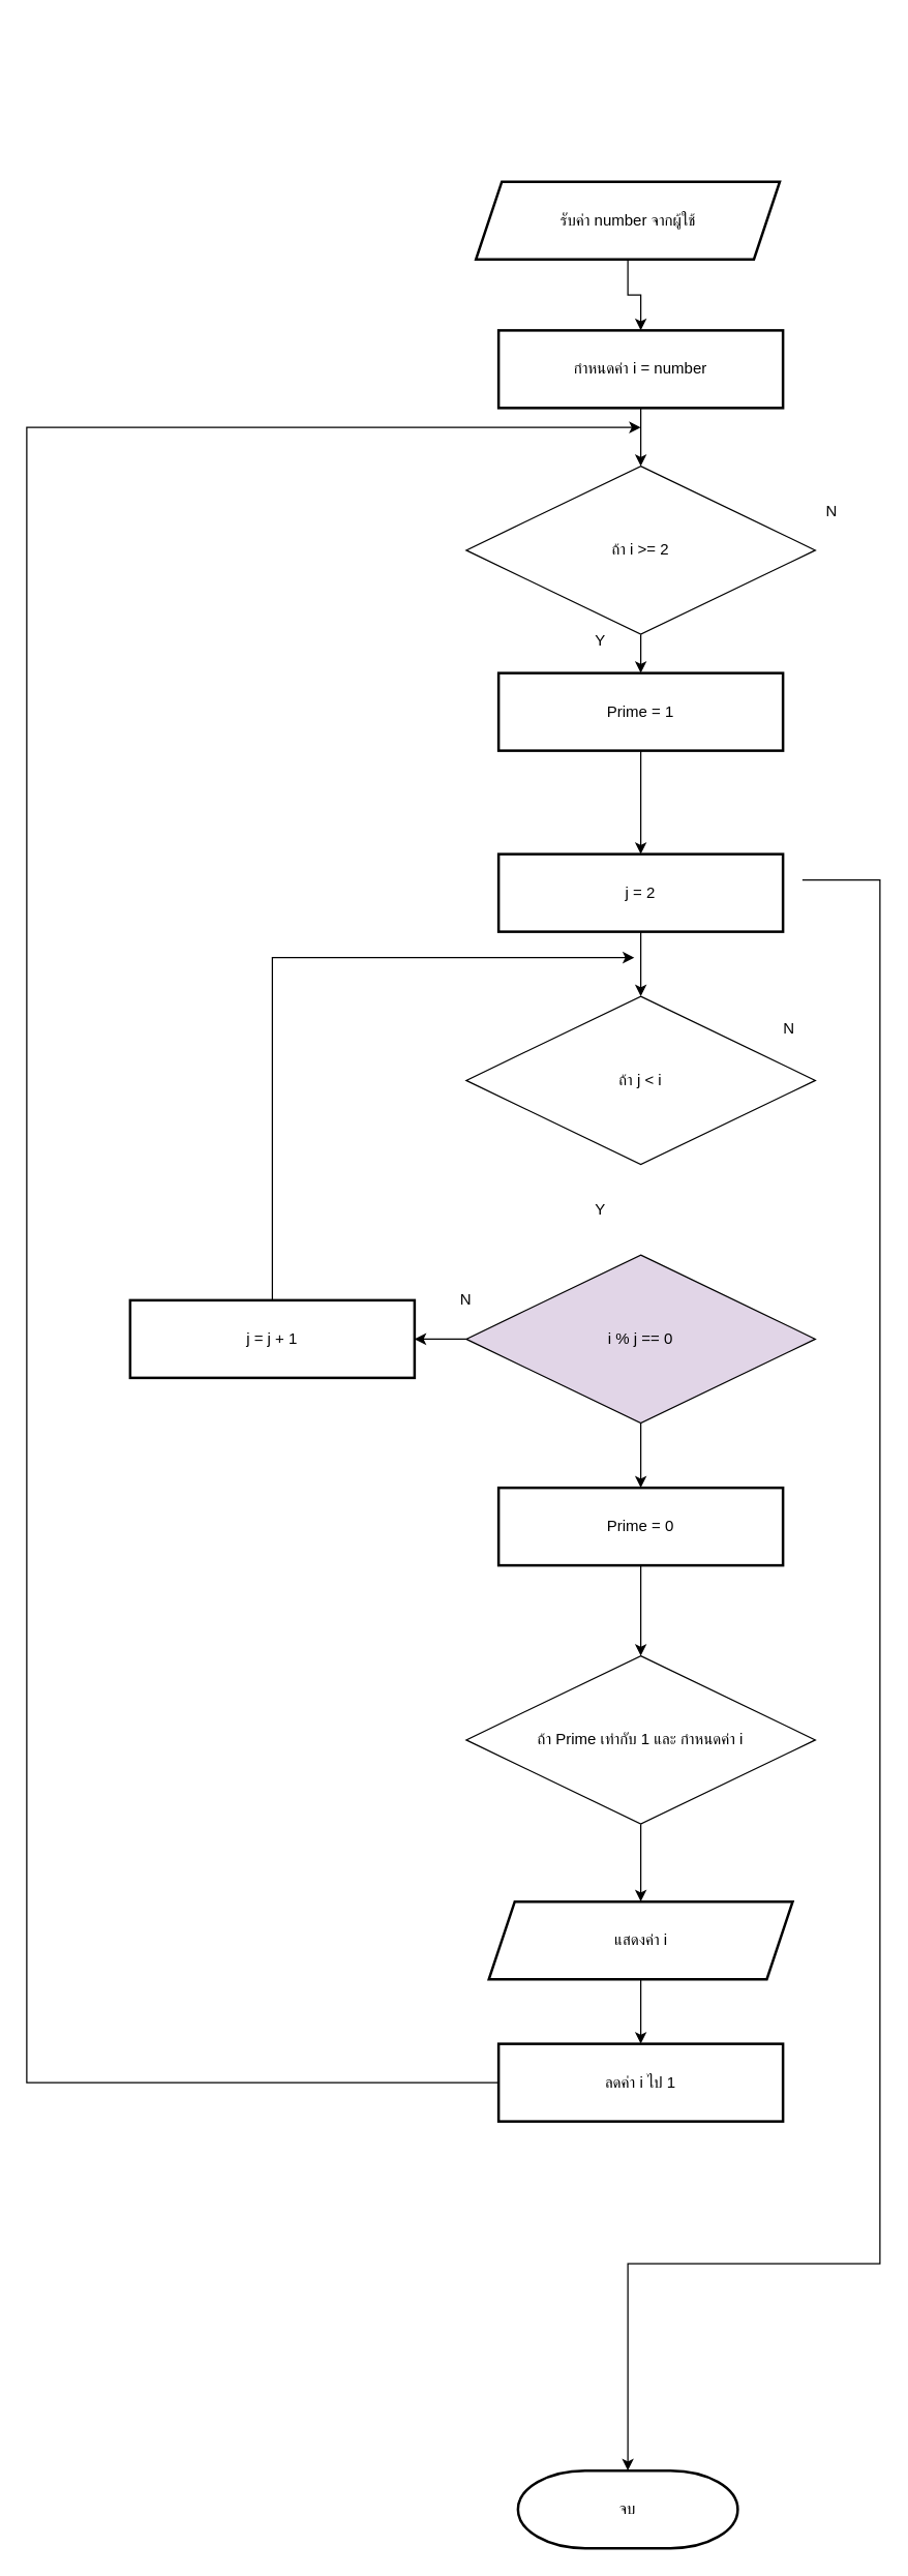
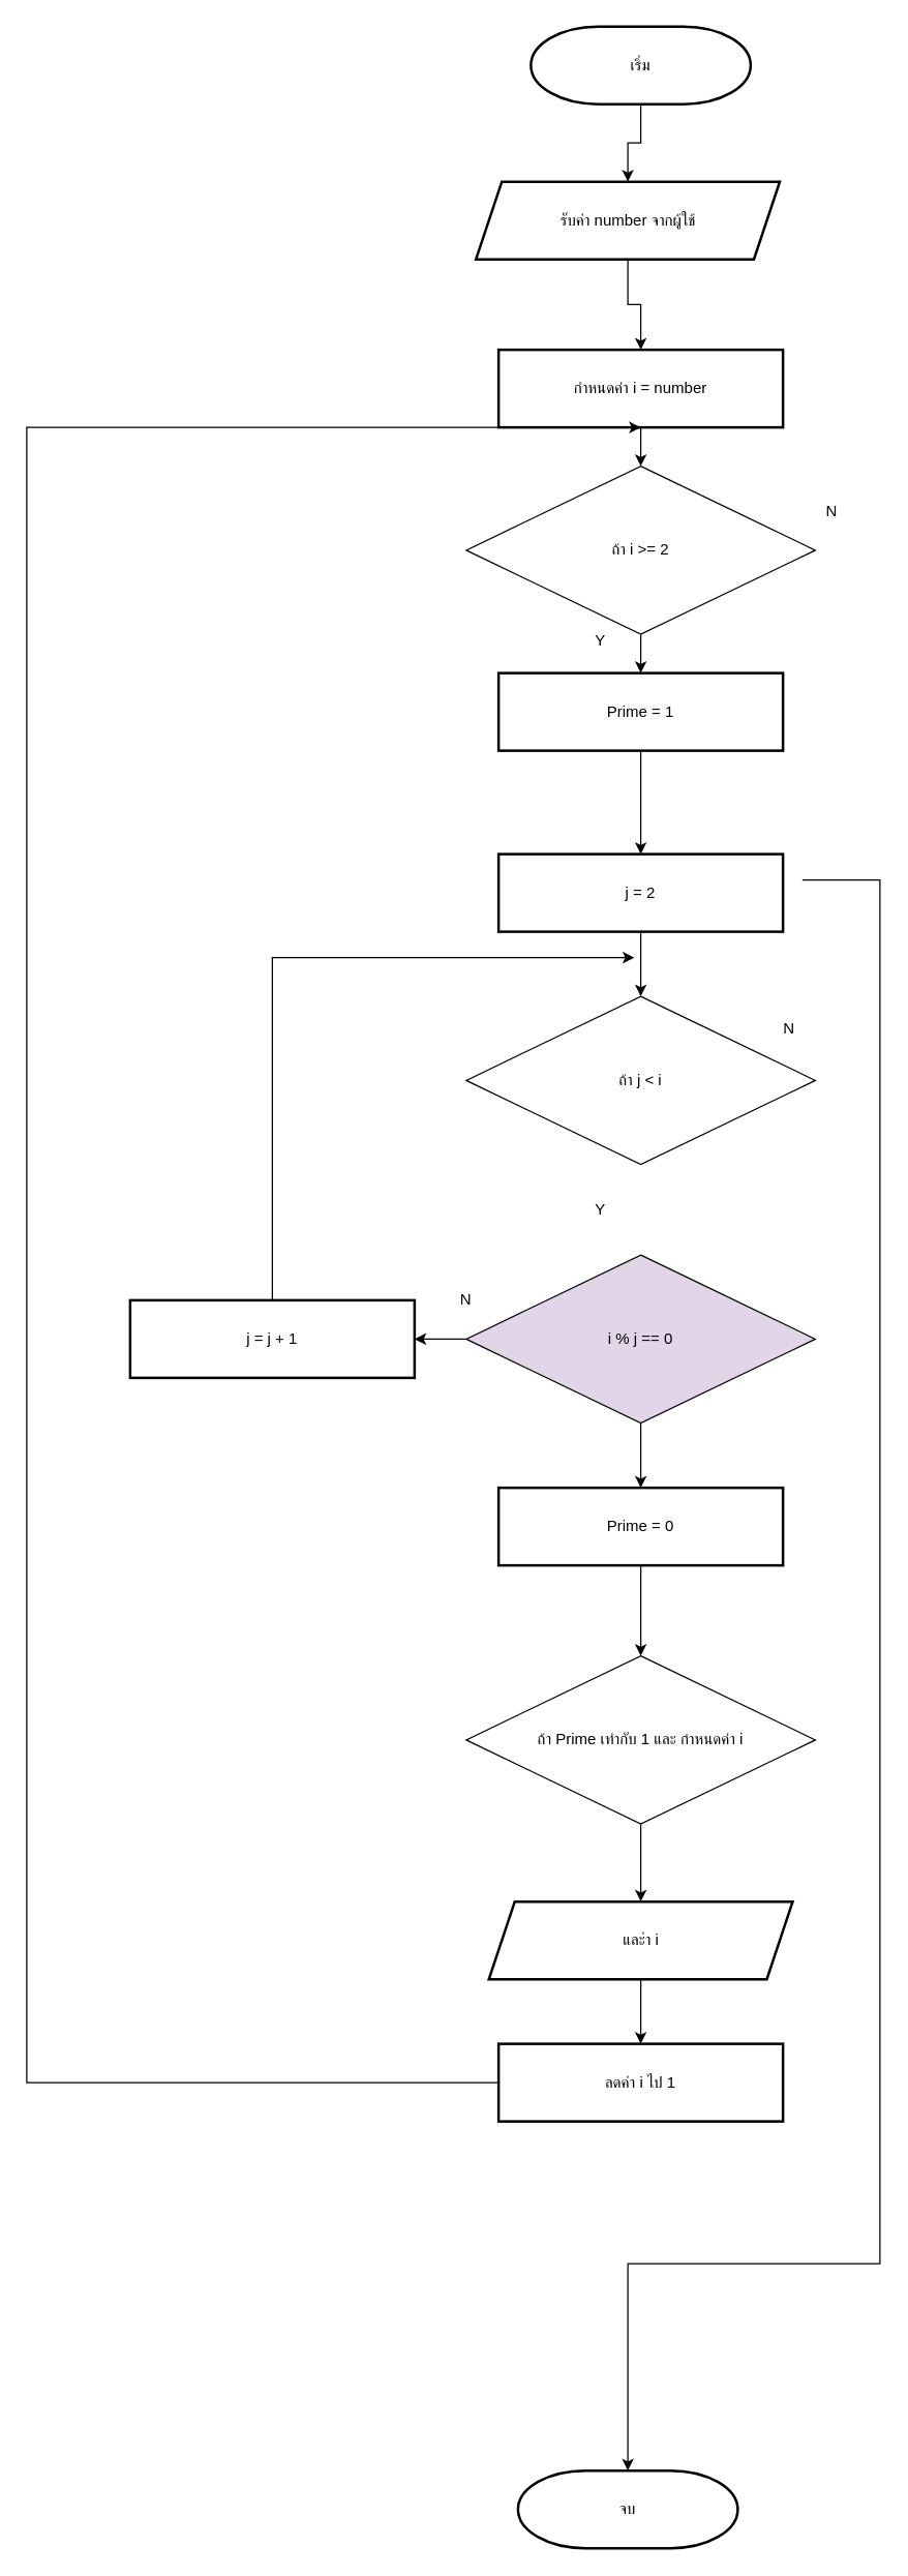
  <mxCell id="0" />
  <mxCell id="1" parent="0" />
+ <mxCell id="2" value="" style="edgeStyle=orthogonalEdgeStyle;rounded=0;orthogonalLoop=1;jettySize=auto;html=1;" edge="1" parent="1" source="3" target="5"><mxGeometry relative="1" as="geometry" /></mxCell>
+ <mxCell id="3" value="เริ่ม" style="strokeWidth=2;html=1;shape=mxgraph.flowchart.terminator;whiteSpace=wrap;" vertex="1" parent="1"><mxGeometry x="410" y="20" width="170" height="60" as="geometry" /></mxCell>
  <mxCell id="4" value="" style="edgeStyle=orthogonalEdgeStyle;rounded=0;orthogonalLoop=1;jettySize=auto;html=1;" edge="1" parent="1" source="5" target="7"><mxGeometry relative="1" as="geometry" /></mxCell>
  <mxCell id="5" value="&lt;div&gt;รับค่า number จากผู้ใช้&lt;br&gt;&lt;/div&gt;" style="shape=parallelogram;perimeter=parallelogramPerimeter;whiteSpace=wrap;html=1;fixedSize=1;strokeWidth=2;" vertex="1" parent="1"><mxGeometry x="367.5" y="140" width="235" height="60" as="geometry" /></mxCell>
  <mxCell id="6" value="" style="edgeStyle=orthogonalEdgeStyle;rounded=0;orthogonalLoop=1;jettySize=auto;html=1;" edge="1" parent="1" source="7" target="9"><mxGeometry relative="1" as="geometry" /></mxCell>
- <mxCell id="7" value="กำหนดค่า i = number" style="whiteSpace=wrap;html=1;strokeWidth=2;" vertex="1" parent="1"><mxGeometry x="385" y="255" width="220" height="60" as="geometry" /></mxCell>
+ <mxCell id="7" value="กำหนดค่า i = number" style="whiteSpace=wrap;html=1;strokeWidth=2;" vertex="1" parent="1"><mxGeometry x="385" y="270" width="220" height="60" as="geometry" /></mxCell>
  <mxCell id="8" value="" style="edgeStyle=orthogonalEdgeStyle;rounded=0;orthogonalLoop=1;jettySize=auto;html=1;" edge="1" parent="1" source="9" target="11"><mxGeometry relative="1" as="geometry" /></mxCell>
  <mxCell id="9" value="ถ้า i &amp;gt;= 2" style="rhombus;whiteSpace=wrap;html=1;" vertex="1" parent="1"><mxGeometry x="360" y="360" width="270" height="130" as="geometry" /></mxCell>
  <mxCell id="10" value="" style="edgeStyle=orthogonalEdgeStyle;rounded=0;orthogonalLoop=1;jettySize=auto;html=1;" edge="1" parent="1" source="11" target="13"><mxGeometry relative="1" as="geometry" /></mxCell>
  <mxCell id="11" value="Prime = 1" style="whiteSpace=wrap;html=1;strokeWidth=2;" vertex="1" parent="1"><mxGeometry x="385" y="520" width="220" height="60" as="geometry" /></mxCell>
  <mxCell id="12" value="" style="edgeStyle=orthogonalEdgeStyle;rounded=0;orthogonalLoop=1;jettySize=auto;html=1;" edge="1" parent="1" source="13" target="18"><mxGeometry relative="1" as="geometry" /></mxCell>
  <mxCell id="13" value="j = 2" style="whiteSpace=wrap;html=1;strokeWidth=2;" vertex="1" parent="1"><mxGeometry x="385" y="660" width="220" height="60" as="geometry" /></mxCell>
  <mxCell id="14" value="Y" style="text;html=1;align=center;verticalAlign=middle;whiteSpace=wrap;rounded=0;" vertex="1" parent="1"><mxGeometry x="434" y="480" width="60" height="30" as="geometry" /></mxCell>
  <mxCell id="15" value="จบ" style="strokeWidth=2;html=1;shape=mxgraph.flowchart.terminator;whiteSpace=wrap;" vertex="1" parent="1"><mxGeometry x="400" y="1910" width="170" height="60" as="geometry" /></mxCell>
  <mxCell id="16" style="edgeStyle=orthogonalEdgeStyle;rounded=0;orthogonalLoop=1;jettySize=auto;html=1;entryX=0.5;entryY=0;entryDx=0;entryDy=0;entryPerimeter=0;exitX=1;exitY=0.5;exitDx=0;exitDy=0;" edge="1" parent="1" target="15"><mxGeometry relative="1" as="geometry"><mxPoint x="620" y="680" as="sourcePoint" /><Array as="points"><mxPoint x="680" y="680" /><mxPoint x="680" y="1750" /><mxPoint x="485" y="1750" /><mxPoint x="485" y="1880" /></Array></mxGeometry></mxCell>
  <mxCell id="17" value="N" style="text;html=1;align=center;verticalAlign=middle;whiteSpace=wrap;rounded=0;" vertex="1" parent="1"><mxGeometry x="612.5" y="380" width="60" height="30" as="geometry" /></mxCell>
  <mxCell id="18" value="ถ้า j &amp;lt; i" style="rhombus;whiteSpace=wrap;html=1;" vertex="1" parent="1"><mxGeometry x="360" y="770" width="270" height="130" as="geometry" /></mxCell>
  <mxCell id="19" value="" style="edgeStyle=orthogonalEdgeStyle;rounded=0;orthogonalLoop=1;jettySize=auto;html=1;" edge="1" parent="1" source="21" target="24"><mxGeometry relative="1" as="geometry" /></mxCell>
  <mxCell id="20" style="edgeStyle=orthogonalEdgeStyle;rounded=0;orthogonalLoop=1;jettySize=auto;html=1;entryX=1;entryY=0.5;entryDx=0;entryDy=0;" edge="1" parent="1" source="21" target="27"><mxGeometry relative="1" as="geometry" /></mxCell>
  <mxCell id="21" value="i % j == 0" style="rhombus;whiteSpace=wrap;html=1;fillColor=#e1d5e7;" vertex="1" parent="1"><mxGeometry x="360" y="970" width="270" height="130" as="geometry" /></mxCell>
  <mxCell id="22" value="Y" style="text;html=1;align=center;verticalAlign=middle;whiteSpace=wrap;rounded=0;" vertex="1" parent="1"><mxGeometry x="434" y="920" width="60" height="30" as="geometry" /></mxCell>
  <mxCell id="23" style="edgeStyle=orthogonalEdgeStyle;rounded=0;orthogonalLoop=1;jettySize=auto;html=1;entryX=0.5;entryY=0;entryDx=0;entryDy=0;" edge="1" parent="1" source="24" target="30"><mxGeometry relative="1" as="geometry" /></mxCell>
  <mxCell id="24" value="Prime = 0" style="whiteSpace=wrap;html=1;strokeWidth=2;" vertex="1" parent="1"><mxGeometry x="385" y="1150" width="220" height="60" as="geometry" /></mxCell>
  <mxCell id="25" value="N" style="text;html=1;align=center;verticalAlign=middle;whiteSpace=wrap;rounded=0;" vertex="1" parent="1"><mxGeometry x="330" y="990" width="60" height="30" as="geometry" /></mxCell>
  <mxCell id="26" style="edgeStyle=orthogonalEdgeStyle;rounded=0;orthogonalLoop=1;jettySize=auto;html=1;exitX=0.5;exitY=0;exitDx=0;exitDy=0;" edge="1" parent="1" source="27"><mxGeometry relative="1" as="geometry"><mxPoint x="490" y="740" as="targetPoint" /><Array as="points"><mxPoint x="210" y="740" /></Array></mxGeometry></mxCell>
  <mxCell id="27" value="j = j + 1" style="whiteSpace=wrap;html=1;strokeWidth=2;" vertex="1" parent="1"><mxGeometry x="100" y="1005" width="220" height="60" as="geometry" /></mxCell>
  <mxCell id="28" value="N" style="text;html=1;align=center;verticalAlign=middle;whiteSpace=wrap;rounded=0;" vertex="1" parent="1"><mxGeometry x="580" y="780" width="60" height="30" as="geometry" /></mxCell>
  <mxCell id="29" value="" style="edgeStyle=orthogonalEdgeStyle;rounded=0;orthogonalLoop=1;jettySize=auto;html=1;" edge="1" parent="1" source="30" target="32"><mxGeometry relative="1" as="geometry" /></mxCell>
  <mxCell id="30" value="ถ้า&amp;nbsp;Prime เท่ากับ 1 และ กำหนดค่า i" style="rhombus;whiteSpace=wrap;html=1;" vertex="1" parent="1"><mxGeometry x="360" y="1280" width="270" height="130" as="geometry" /></mxCell>
  <mxCell id="31" value="" style="edgeStyle=orthogonalEdgeStyle;rounded=0;orthogonalLoop=1;jettySize=auto;html=1;" edge="1" parent="1" source="32" target="34"><mxGeometry relative="1" as="geometry" /></mxCell>
- <mxCell id="32" value="แสดงค่า i" style="shape=parallelogram;perimeter=parallelogramPerimeter;whiteSpace=wrap;html=1;fixedSize=1;strokeWidth=2;" vertex="1" parent="1"><mxGeometry x="377.5" y="1470" width="235" height="60" as="geometry" /></mxCell>
+ <mxCell id="32" value="และ่า i" style="shape=parallelogram;perimeter=parallelogramPerimeter;whiteSpace=wrap;html=1;fixedSize=1;strokeWidth=2;" vertex="1" parent="1"><mxGeometry x="377.5" y="1470" width="235" height="60" as="geometry" /></mxCell>
  <mxCell id="33" style="edgeStyle=orthogonalEdgeStyle;rounded=0;orthogonalLoop=1;jettySize=auto;html=1;exitX=0;exitY=0.5;exitDx=0;exitDy=0;" edge="1" parent="1" source="34"><mxGeometry relative="1" as="geometry"><mxPoint x="495" y="330" as="targetPoint" /><Array as="points"><mxPoint x="20" y="1610" /><mxPoint x="20" y="330" /></Array></mxGeometry></mxCell>
  <mxCell id="34" value="ลดค่า i ไป 1" style="whiteSpace=wrap;html=1;strokeWidth=2;" vertex="1" parent="1"><mxGeometry x="385" y="1580" width="220" height="60" as="geometry" /></mxCell>
